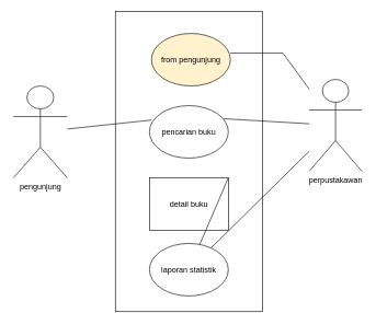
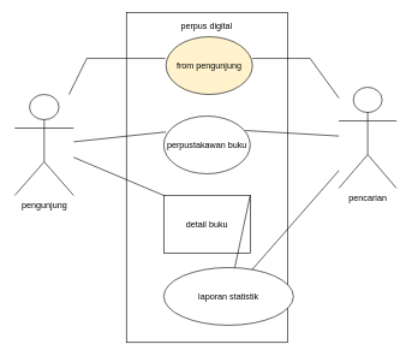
  <mxCell id="0" />
  <mxCell id="1" parent="0" />
  <mxCell id="2" value="" style="rounded=0;whiteSpace=wrap;html=1;rotation=90;strokeColor=#000000;" vertex="1" parent="1"><mxGeometry x="58.22" y="133.35" width="457.33" height="223.75" as="geometry" /></mxCell>
  <mxCell id="3" value="from pengunjung" style="ellipse;whiteSpace=wrap;html=1;fillColor=#fff2cc;" vertex="1" parent="1"><mxGeometry x="230" y="50" width="120" height="80" as="geometry" /></mxCell>
- <mxCell id="4" value="pencarian buku" style="ellipse;whiteSpace=wrap;html=1;" vertex="1" parent="1"><mxGeometry x="226.88" y="160" width="120" height="80" as="geometry" /></mxCell>
+ <mxCell id="4" value="perpustakawan buku" style="ellipse;whiteSpace=wrap;html=1;" vertex="1" parent="1"><mxGeometry x="226.88" y="160" width="120" height="80" as="geometry" /></mxCell>
  <mxCell id="5" value="detail buku" style="whiteSpace=wrap;html=1;rounded=0;" vertex="1" parent="1"><mxGeometry x="226.88" y="270" width="120" height="80" as="geometry" /></mxCell>
- <mxCell id="6" value="laporan statistik" style="ellipse;whiteSpace=wrap;html=1;" vertex="1" parent="1"><mxGeometry x="226.88" y="370" width="120" height="80" as="geometry" /></mxCell>
+ <mxCell id="6" value="laporan statistik" style="ellipse;whiteSpace=wrap;html=1;" vertex="1" parent="1"><mxGeometry x="226.88" y="370" width="180" height="80" as="geometry" /></mxCell>
  <mxCell id="7" value="pengunjung" style="shape=umlActor;verticalLabelPosition=bottom;verticalAlign=top;html=1;outlineConnect=0;" vertex="1" parent="1"><mxGeometry x="20" y="130" width="81.78" height="140" as="geometry" /></mxCell>
- <mxCell id="8" value="perpustakawan" style="shape=umlActor;verticalLabelPosition=bottom;verticalAlign=top;html=1;outlineConnect=0;" vertex="1" parent="1"><mxGeometry x="470" y="120" width="80" height="140" as="geometry" /></mxCell>
+ <mxCell id="8" value="pencarian" style="shape=umlActor;verticalLabelPosition=bottom;verticalAlign=top;html=1;outlineConnect=0;" vertex="1" parent="1"><mxGeometry x="470" y="120" width="80" height="140" as="geometry" /></mxCell>
+ <mxCell id="9" value="perpus digital" style="text;html=1;strokeColor=none;fillColor=none;align=center;verticalAlign=middle;whiteSpace=wrap;rounded=0;" vertex="1" parent="1"><mxGeometry x="245.32" y="20" width="83.12" height="30" as="geometry" /></mxCell>
+ <mxCell id="10" value="" style="endArrow=none;html=1;rounded=0;entryX=-0.008;entryY=0.375;entryDx=0;entryDy=0;entryPerimeter=0;" edge="1" parent="1" source="7" target="3"><mxGeometry width="50" height="50" relative="1" as="geometry"><mxPoint x="240" y="360" as="sourcePoint" /><mxPoint x="180" y="80" as="targetPoint" /><Array as="points"><mxPoint x="120" y="80" /></Array></mxGeometry></mxCell>
  <mxCell id="11" value="" style="endArrow=none;html=1;rounded=0;" edge="1" parent="1" target="8"><mxGeometry width="50" height="50" relative="1" as="geometry"><mxPoint x="350" y="80" as="sourcePoint" /><mxPoint x="470" y="120" as="targetPoint" /><Array as="points"><mxPoint x="430" y="80" /></Array></mxGeometry></mxCell>
  <mxCell id="12" value="" style="endArrow=none;html=1;rounded=0;exitX=0.026;exitY=0.275;exitDx=0;exitDy=0;exitPerimeter=0;" edge="1" parent="1" source="4" target="7"><mxGeometry width="50" height="50" relative="1" as="geometry"><mxPoint x="240" y="260" as="sourcePoint" /><mxPoint x="290" y="210" as="targetPoint" /><Array as="points" /></mxGeometry></mxCell>
  <mxCell id="13" value="" style="endArrow=none;html=1;rounded=0;entryX=0.793;entryY=0.125;entryDx=0;entryDy=0;entryPerimeter=0;" edge="1" parent="1" source="8"><mxGeometry width="50" height="50" relative="1" as="geometry"><mxPoint x="487.96" y="195.744" as="sourcePoint" /><mxPoint x="340" y="180" as="targetPoint" /></mxGeometry></mxCell>
+ <mxCell id="14" value="" style="endArrow=none;html=1;rounded=0;entryX=0;entryY=0;entryDx=0;entryDy=0;" edge="1" parent="1" source="7" target="5"><mxGeometry width="50" height="50" relative="1" as="geometry"><mxPoint x="240" y="260" as="sourcePoint" /><mxPoint x="290" y="210" as="targetPoint" /></mxGeometry></mxCell>
  <mxCell id="15" value="" style="endArrow=none;html=1;rounded=0;exitX=1;exitY=0;exitDx=0;exitDy=0;" edge="1" parent="1" source="5" target="6"><mxGeometry width="50" height="50" relative="1" as="geometry"><mxPoint x="240" y="260" as="sourcePoint" /><mxPoint x="290" y="210" as="targetPoint" /></mxGeometry></mxCell>
  <mxCell id="16" value="" style="endArrow=none;html=1;rounded=0;" edge="1" parent="1" source="6" target="8"><mxGeometry width="50" height="50" relative="1" as="geometry"><mxPoint x="240" y="260" as="sourcePoint" /><mxPoint x="290" y="210" as="targetPoint" /></mxGeometry></mxCell>
